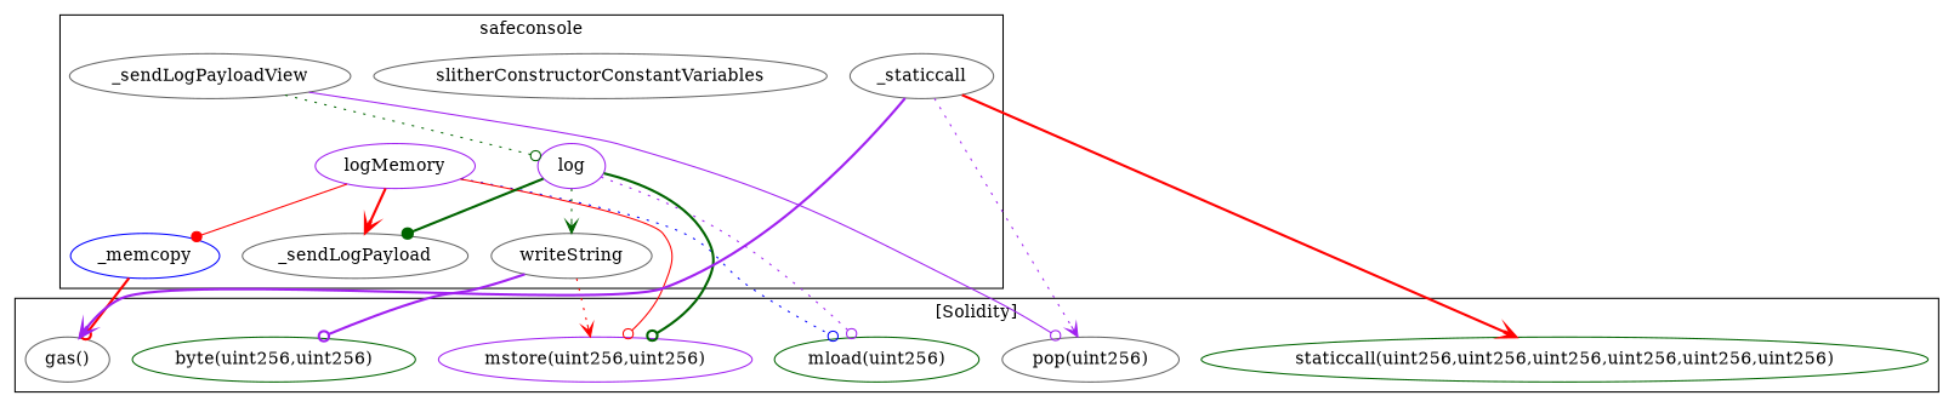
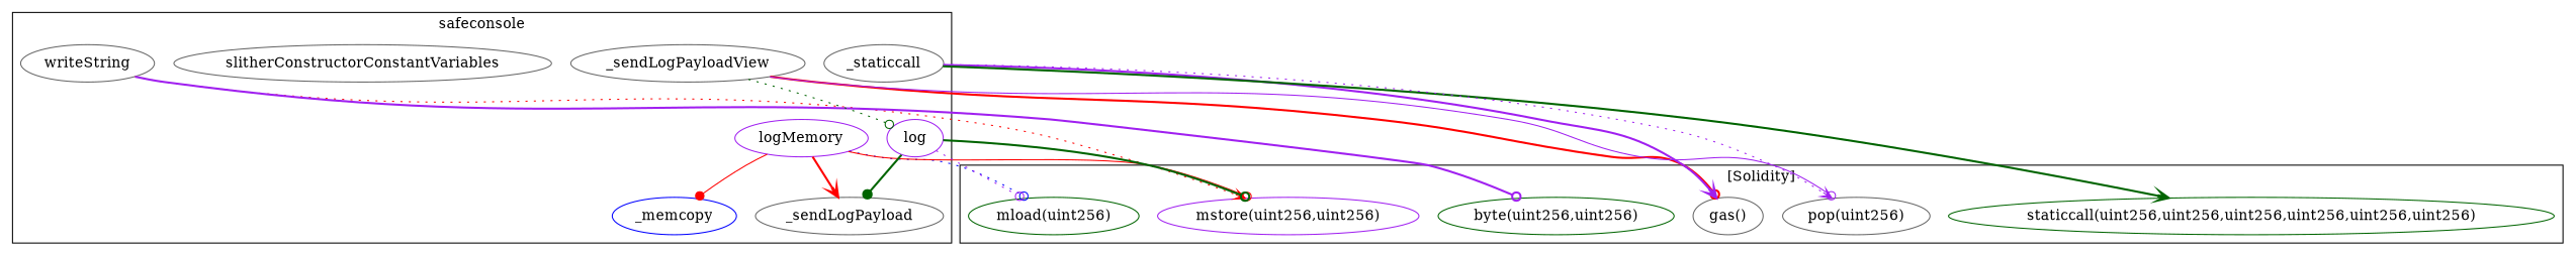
  strict digraph {
    node [color=gray40]
    edge [arrowhead=odot color=red style=bold]
    n1 [color=purple label=logMemory]
    n2 [color=blue label=_memcopy]
    n3 [label=_sendLogPayload]
    n4 [label=writeString]
    n5 [label=_sendLogPayloadView]
    n6 [color=purple label=log]
    n7 [label=slitherConstructorConstantVariables]
    n8 [label=_staticcall]
    "mload(uint256)" [color=darkgreen]
    "mstore(uint256,uint256)" [color=purple]
    "byte(uint256,uint256)" [color=darkgreen]
    "gas()"
    "staticcall(uint256,uint256,uint256,uint256,uint256,uint256)" [color=darkgreen]
    "pop(uint256)"
    subgraph cluster_1 {
      label=safeconsole
      n1
      n2
      n3
      n4
      n5
      n6
      n7
      n8
    }
    subgraph cluster_2 {
      label="[Solidity]"
      "mload(uint256)"
      "mstore(uint256,uint256)"
      "byte(uint256,uint256)"
      "gas()"
      "staticcall(uint256,uint256,uint256,uint256,uint256,uint256)"
      "pop(uint256)"
    }
    n1 -> n2 [arrowhead=dot style=solid]
    n1 -> n3 [arrowhead=vee]
    n1 -> "mload(uint256)" [color=blue style=dotted]
    n1 -> "mstore(uint256,uint256)" [style=solid]
    n4 -> "mstore(uint256,uint256)" [arrowhead=vee style=dotted]
    n4 -> "byte(uint256,uint256)" [color=purple]
    n5 -> n6 [color=darkgreen style=dotted]
-   n2 -> "gas()"
+   n5 -> "gas()"
    n5 -> "pop(uint256)" [color=purple style=solid]
    n6 -> n3 [arrowhead=dot color=darkgreen]
-   n6 -> n4 [arrowhead=vee color=darkgreen style=dotted]
    n6 -> "mload(uint256)" [color=purple style=dotted]
    n6 -> "mstore(uint256,uint256)" [color=darkgreen]
    n8 -> "gas()" [arrowhead=vee color=purple]
-   n8 -> "staticcall(uint256,uint256,uint256,uint256,uint256,uint256)" [arrowhead=vee]
+   n8 -> "staticcall(uint256,uint256,uint256,uint256,uint256,uint256)" [arrowhead=vee color=darkgreen]
    n8 -> "pop(uint256)" [arrowhead=vee color=purple style=dotted]
  }
